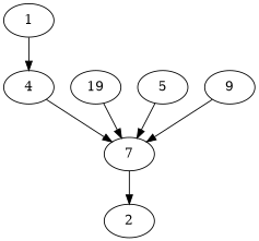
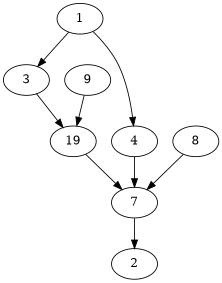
  digraph {
    node [Processor=0 Weight=102]
    edge [Weight=5]
    1 [Start=0 Weight=136]
+   3 [Processor=1 Start=141]
    4 [Processor=1 Start=345 Weight=85]
    n4 [Start=255 Weight=34 label=19]
    7 [Start=374]
-   8 [Start=289 Weight=85 label=5]
+   8 [Start=289 Weight=85]
    9 [Processor=1 Start=243]
    2 [Processor=1 Start=481 Weight=34]
+   1 -> 3
    1 -> 4
+   3 -> n4 [Weight=6]
    4 -> 7 [Weight=7]
    n4 -> 7 [Weight=2]
    7 -> 2 [Weight=4]
    8 -> 7 [Weight=10]
-   9 -> 7 [Weight=9]
+   9 -> n4 [Weight=9]
  }
